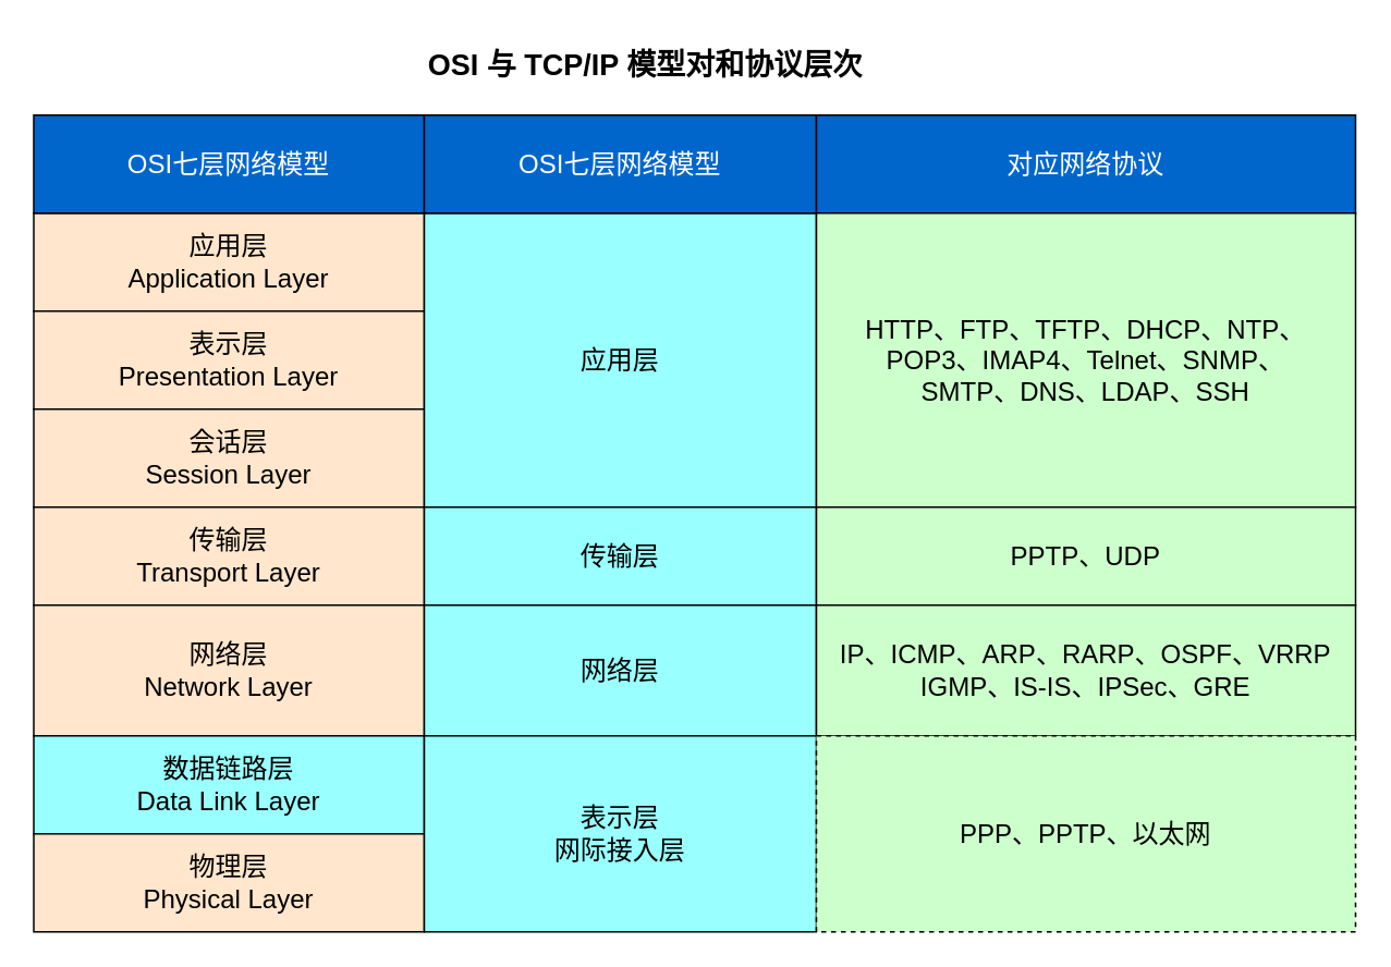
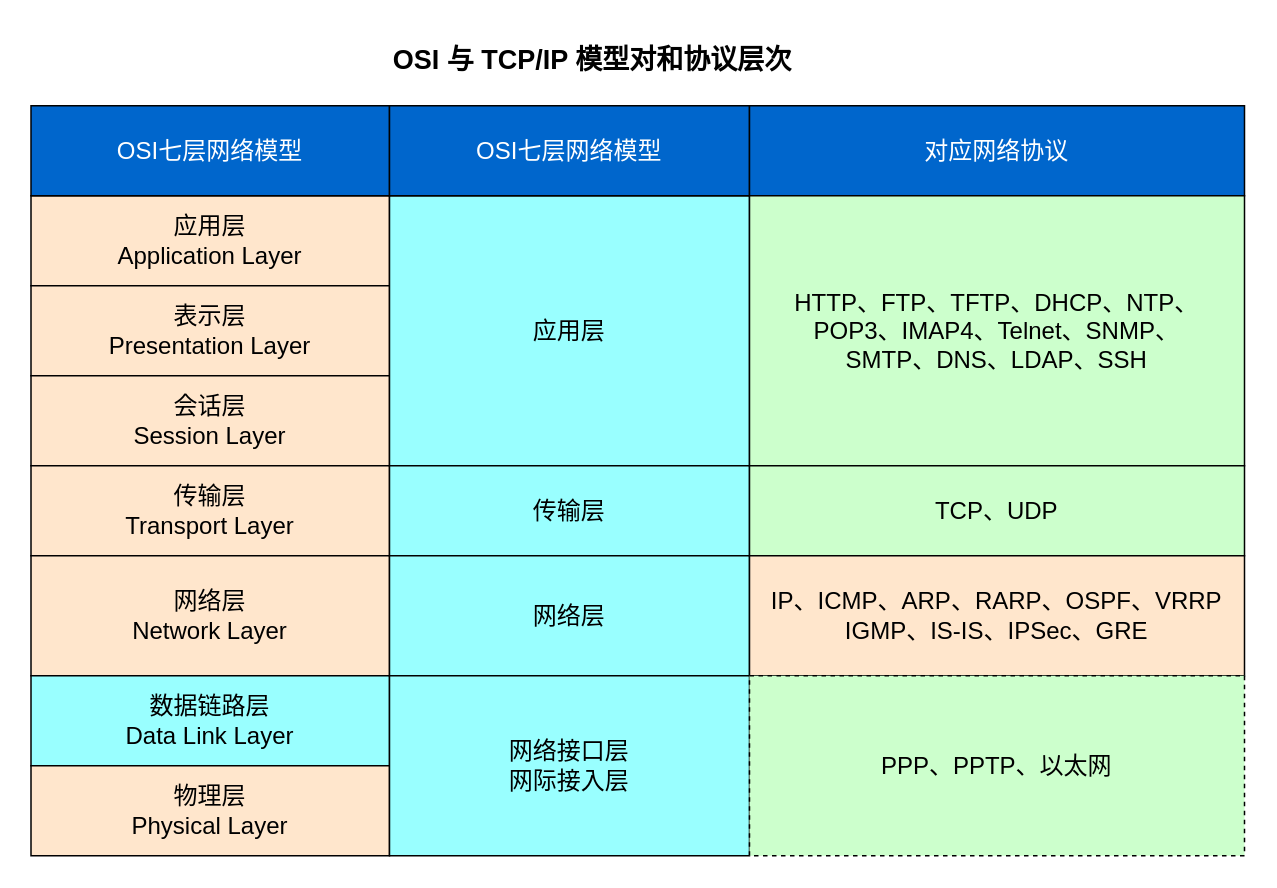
  <mxCell id="0" />
  <mxCell id="1" parent="0" />
  <mxCell id="2" value="" style="edgeStyle=none;html=1;fontSize=16;" edge="1" parent="1" source="3" target="15"><mxGeometry relative="1" as="geometry" /></mxCell>
  <mxCell id="3" value="应用层&lt;div&gt;Application Layer&lt;/div&gt;" style="rounded=0;whiteSpace=wrap;html=1;fontSize=16;fillColor=#FFE6CC;" parent="1" vertex="1"><mxGeometry x="20" y="130" width="239" height="60" as="geometry" /></mxCell>
  <mxCell id="4" value="表示层&lt;div&gt;Presentation Layer&lt;/div&gt;" style="rounded=0;whiteSpace=wrap;html=1;fontSize=16;fillColor=#FFE6CC;" parent="1" vertex="1"><mxGeometry x="20" y="190" width="239" height="60" as="geometry" /></mxCell>
  <mxCell id="5" value="会话层&lt;div&gt;Session Layer&lt;/div&gt;" style="rounded=0;whiteSpace=wrap;html=1;fontSize=16;fillColor=#FFE6CC;" parent="1" vertex="1"><mxGeometry x="20" y="250" width="239" height="60" as="geometry" /></mxCell>
  <mxCell id="6" value="传输层&lt;div&gt;Transport Layer&lt;/div&gt;" style="rounded=0;whiteSpace=wrap;html=1;fontSize=16;fillColor=#FFE6CC;" parent="1" vertex="1"><mxGeometry x="20" y="310" width="239" height="60" as="geometry" /></mxCell>
  <mxCell id="7" value="网络层&lt;div&gt;Network Layer&lt;/div&gt;" style="rounded=0;whiteSpace=wrap;html=1;fontSize=16;fillColor=#FFE6CC;" parent="1" vertex="1"><mxGeometry x="20" y="370" width="239" height="80" as="geometry" /></mxCell>
  <mxCell id="8" value="数据链路层&lt;div&gt;Data Link Layer&lt;/div&gt;" style="rounded=0;whiteSpace=wrap;html=1;fontSize=16;fillColor=#99ffff;" parent="1" vertex="1"><mxGeometry x="20" y="450" width="239" height="60" as="geometry" /></mxCell>
  <mxCell id="9" value="物理层&lt;div&gt;Physical Layer&lt;/div&gt;" style="rounded=0;whiteSpace=wrap;html=1;fontSize=16;fillColor=#FFE6CC;" parent="1" vertex="1"><mxGeometry x="20" y="510" width="239" height="60" as="geometry" /></mxCell>
  <mxCell id="10" value="应用层" style="rounded=0;whiteSpace=wrap;html=1;fontSize=16;fillColor=#99FFFF;fontColor=#000000;" parent="1" vertex="1"><mxGeometry x="259" y="130" width="240" height="180" as="geometry" /></mxCell>
  <mxCell id="11" value="传输层" style="rounded=0;whiteSpace=wrap;html=1;fontSize=16;fillColor=#99FFFF;fontColor=#000000;" parent="1" vertex="1"><mxGeometry x="259" y="310" width="240" height="60" as="geometry" /></mxCell>
  <mxCell id="12" value="&lt;font&gt;网络层&lt;/font&gt;" style="rounded=0;whiteSpace=wrap;html=1;fontSize=16;fillColor=#99FFFF;fontColor=#000000;" parent="1" vertex="1"><mxGeometry x="259" y="370" width="240" height="80" as="geometry" /></mxCell>
- <mxCell id="13" value="&lt;font&gt;表示层&lt;/font&gt;&lt;div&gt;网际接入层&lt;/div&gt;" style="rounded=0;whiteSpace=wrap;html=1;fontSize=16;fillColor=#99FFFF;fontColor=#000000;" parent="1" vertex="1"><mxGeometry x="259" y="450" width="240" height="120" as="geometry" /></mxCell>
+ <mxCell id="13" value="&lt;font&gt;网络接口层&lt;/font&gt;&lt;div&gt;网际接入层&lt;/div&gt;" style="rounded=0;whiteSpace=wrap;html=1;fontSize=16;fillColor=#99FFFF;fontColor=#000000;" parent="1" vertex="1"><mxGeometry x="259" y="450" width="240" height="120" as="geometry" /></mxCell>
  <mxCell id="14" value="&lt;span style=&quot;font-size: 18px;&quot;&gt;&lt;b&gt;OSI 与 TCP/IP 模型对和协议层次&lt;/b&gt;&lt;/span&gt;" style="text;html=1;align=center;verticalAlign=middle;resizable=0;points=[];autosize=1;strokeColor=none;fillColor=none;" parent="1" vertex="1"><mxGeometry x="249" y="20" width="290" height="40" as="geometry" /></mxCell>
  <mxCell id="15" value="&lt;span&gt;&lt;font style=&quot;color: rgb(255, 255, 255);&quot;&gt;OSI七层网络模型&lt;/font&gt;&lt;/span&gt;" style="rounded=0;whiteSpace=wrap;html=1;fontSize=16;fillColor=#0066CC;fontStyle=0" vertex="1" parent="1"><mxGeometry x="20" y="70" width="239" height="60" as="geometry" /></mxCell>
  <mxCell id="16" value="&lt;span&gt;&lt;font style=&quot;color: rgb(255, 255, 255);&quot;&gt;OSI七层网络模型&lt;/font&gt;&lt;/span&gt;" style="rounded=0;whiteSpace=wrap;html=1;fontSize=16;fillColor=#0066CC;fontStyle=0" vertex="1" parent="1"><mxGeometry x="259" y="70" width="240" height="60" as="geometry" /></mxCell>
  <mxCell id="17" value="&lt;span&gt;&lt;font style=&quot;color: rgb(255, 255, 255);&quot;&gt;对应网络协议&lt;/font&gt;&lt;/span&gt;" style="rounded=0;whiteSpace=wrap;html=1;fontSize=16;fillColor=#0066CC;fontStyle=0" vertex="1" parent="1"><mxGeometry x="499" y="70" width="330" height="60" as="geometry" /></mxCell>
  <mxCell id="18" value="&lt;font style=&quot;color: rgb(0, 0, 0);&quot;&gt;HTTP、FTP、TFTP、DHCP、NTP、&lt;/font&gt;&lt;div&gt;&lt;font style=&quot;color: rgb(0, 0, 0);&quot;&gt;POP3、IMAP4、Telnet、SNMP、&lt;/font&gt;&lt;/div&gt;&lt;div&gt;&lt;font style=&quot;color: rgb(0, 0, 0);&quot;&gt;SMTP、DNS、LDAP、SSH&lt;/font&gt;&lt;/div&gt;" style="rounded=0;whiteSpace=wrap;html=1;fontSize=16;fillColor=#CCFFCC;fontColor=#000000;" vertex="1" parent="1"><mxGeometry x="499" y="130" width="330" height="180" as="geometry" /></mxCell>
- <mxCell id="19" value="PPTP、UDP" style="rounded=0;whiteSpace=wrap;html=1;fontSize=16;fillColor=#CCFFCC;fontColor=#000000;" vertex="1" parent="1"><mxGeometry x="499" y="310" width="330" height="60" as="geometry" /></mxCell>
- <mxCell id="20" value="&lt;font style=&quot;color: rgb(0, 0, 0);&quot;&gt;IP、ICMP&lt;span&gt;、ARP&lt;/span&gt;&lt;span&gt;、RARP&lt;/span&gt;&lt;span&gt;、OSPF&lt;/span&gt;&lt;span&gt;、VRRP&lt;/span&gt;&lt;/font&gt;&lt;div&gt;&lt;font style=&quot;color: rgb(0, 0, 0);&quot;&gt;&lt;span&gt;IGMP&lt;/span&gt;&lt;span style=&quot;background-color: transparent;&quot;&gt;、IS-IS&lt;/span&gt;&lt;span style=&quot;background-color: transparent;&quot;&gt;、IPSec&lt;/span&gt;&lt;span style=&quot;background-color: transparent;&quot;&gt;、GRE&lt;/span&gt;&lt;/font&gt;&lt;/div&gt;" style="rounded=0;whiteSpace=wrap;html=1;fontSize=16;fillColor=#CCFFCC;fontColor=#000000;" vertex="1" parent="1"><mxGeometry x="499" y="370" width="330" height="80" as="geometry" /></mxCell>
+ <mxCell id="19" value="TCP、UDP" style="rounded=0;whiteSpace=wrap;html=1;fontSize=16;fillColor=#CCFFCC;fontColor=#000000;" vertex="1" parent="1"><mxGeometry x="499" y="310" width="330" height="60" as="geometry" /></mxCell>
+ <mxCell id="20" value="&lt;font style=&quot;color: rgb(0, 0, 0);&quot;&gt;IP、ICMP&lt;span&gt;、ARP&lt;/span&gt;&lt;span&gt;、RARP&lt;/span&gt;&lt;span&gt;、OSPF&lt;/span&gt;&lt;span&gt;、VRRP&lt;/span&gt;&lt;/font&gt;&lt;div&gt;&lt;font style=&quot;color: rgb(0, 0, 0);&quot;&gt;&lt;span&gt;IGMP&lt;/span&gt;&lt;span style=&quot;background-color: transparent;&quot;&gt;、IS-IS&lt;/span&gt;&lt;span style=&quot;background-color: transparent;&quot;&gt;、IPSec&lt;/span&gt;&lt;span style=&quot;background-color: transparent;&quot;&gt;、GRE&lt;/span&gt;&lt;/font&gt;&lt;/div&gt;" style="rounded=0;whiteSpace=wrap;html=1;fontSize=16;fillColor=#ffe6cc;fontColor=#000000;" vertex="1" parent="1"><mxGeometry x="499" y="370" width="330" height="80" as="geometry" /></mxCell>
  <mxCell id="21" value="PPP、PPTP、以太网" style="rounded=0;whiteSpace=wrap;html=1;fontSize=16;fillColor=#CCFFCC;fontColor=#000000;dashed=1;" vertex="1" parent="1"><mxGeometry x="499" y="450" width="330" height="120" as="geometry" /></mxCell>
